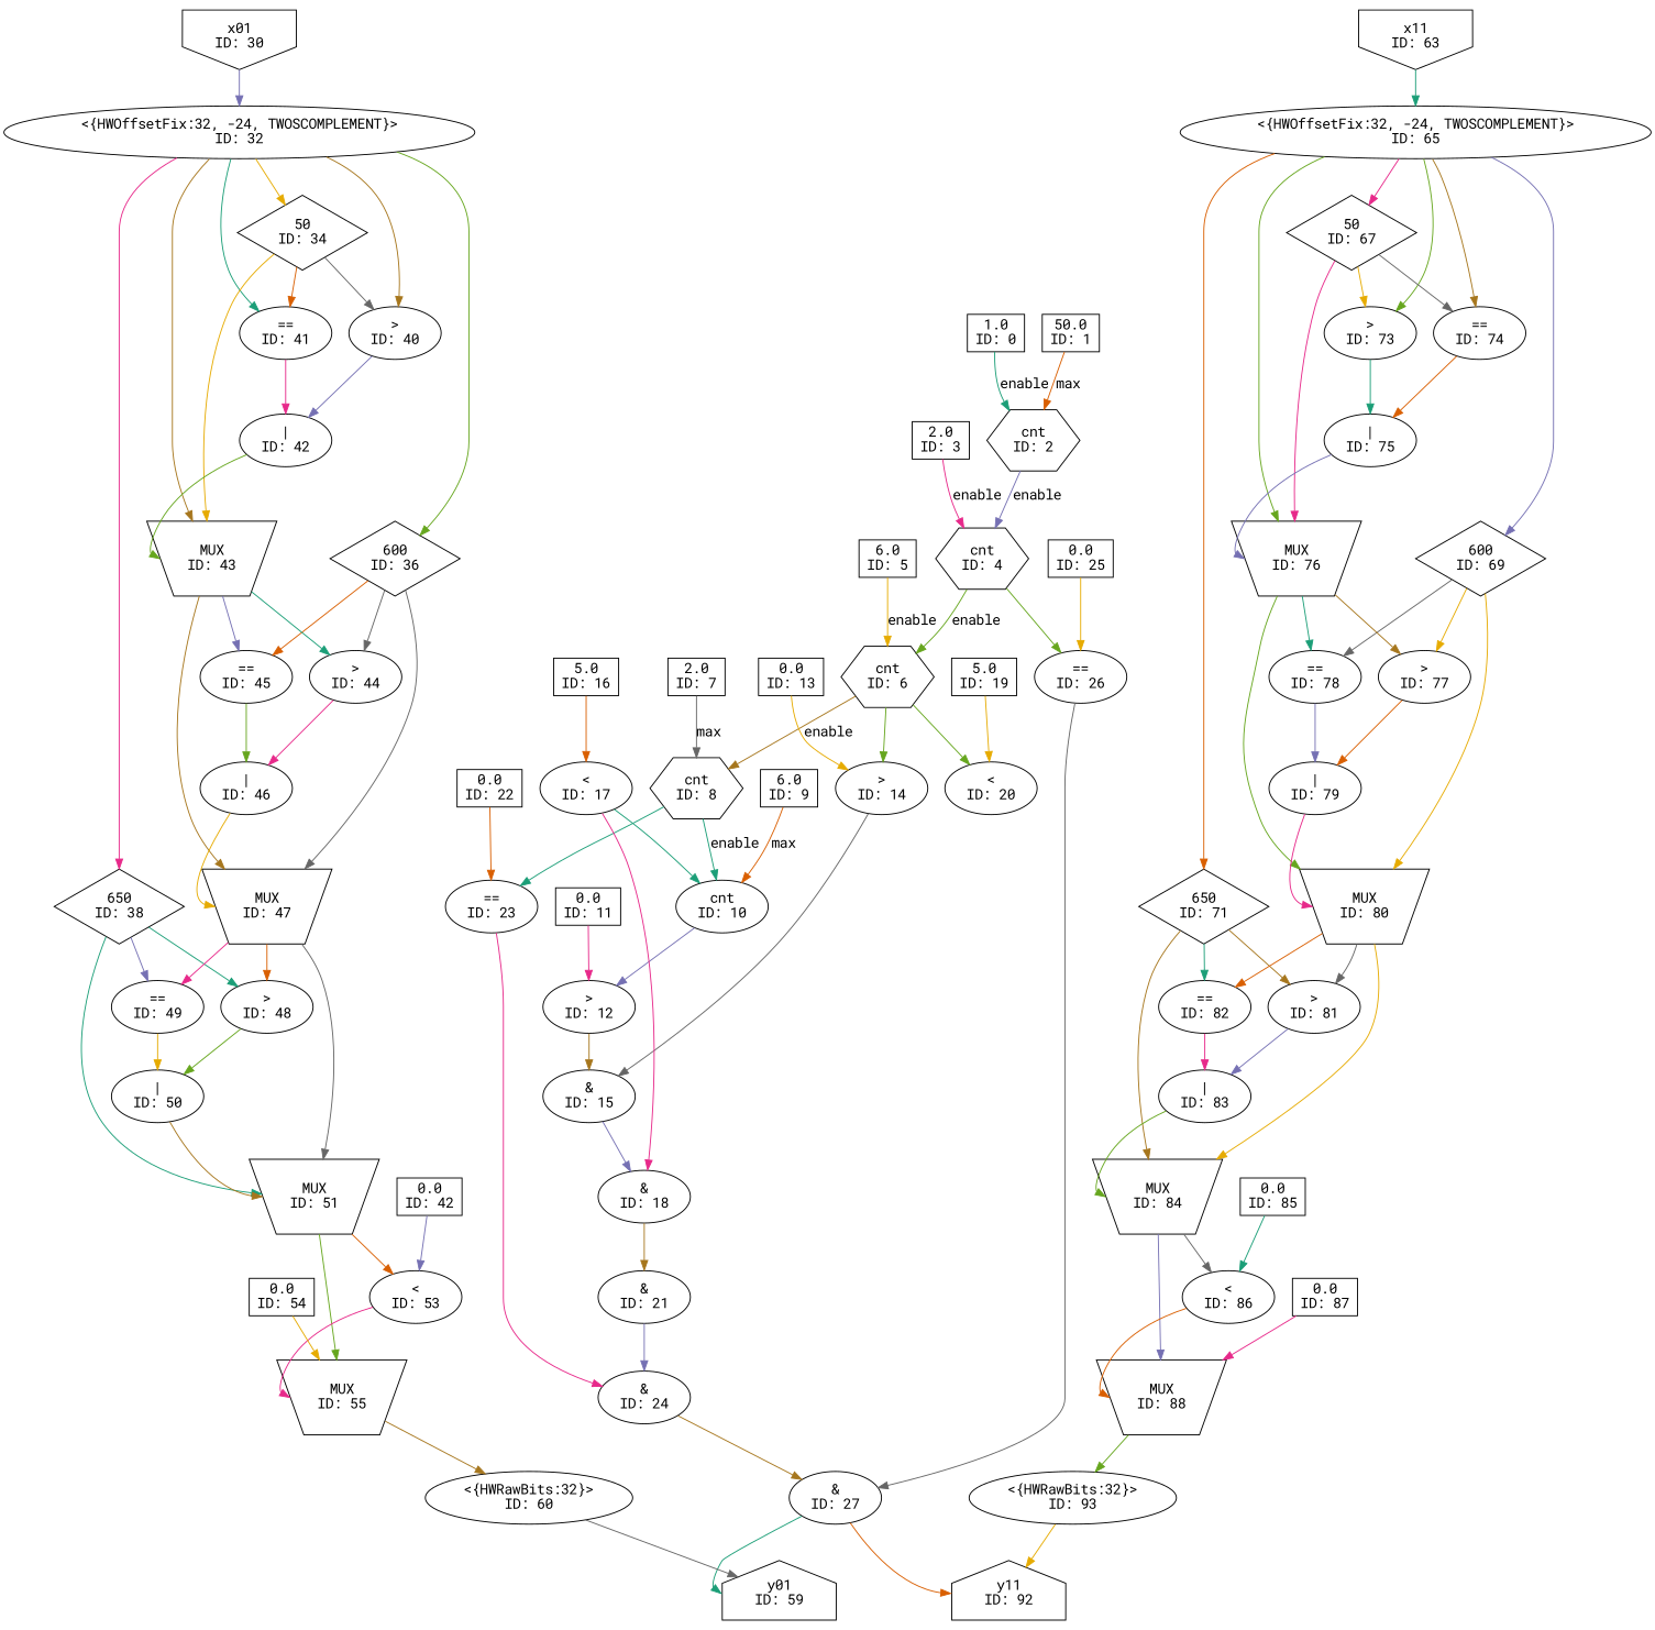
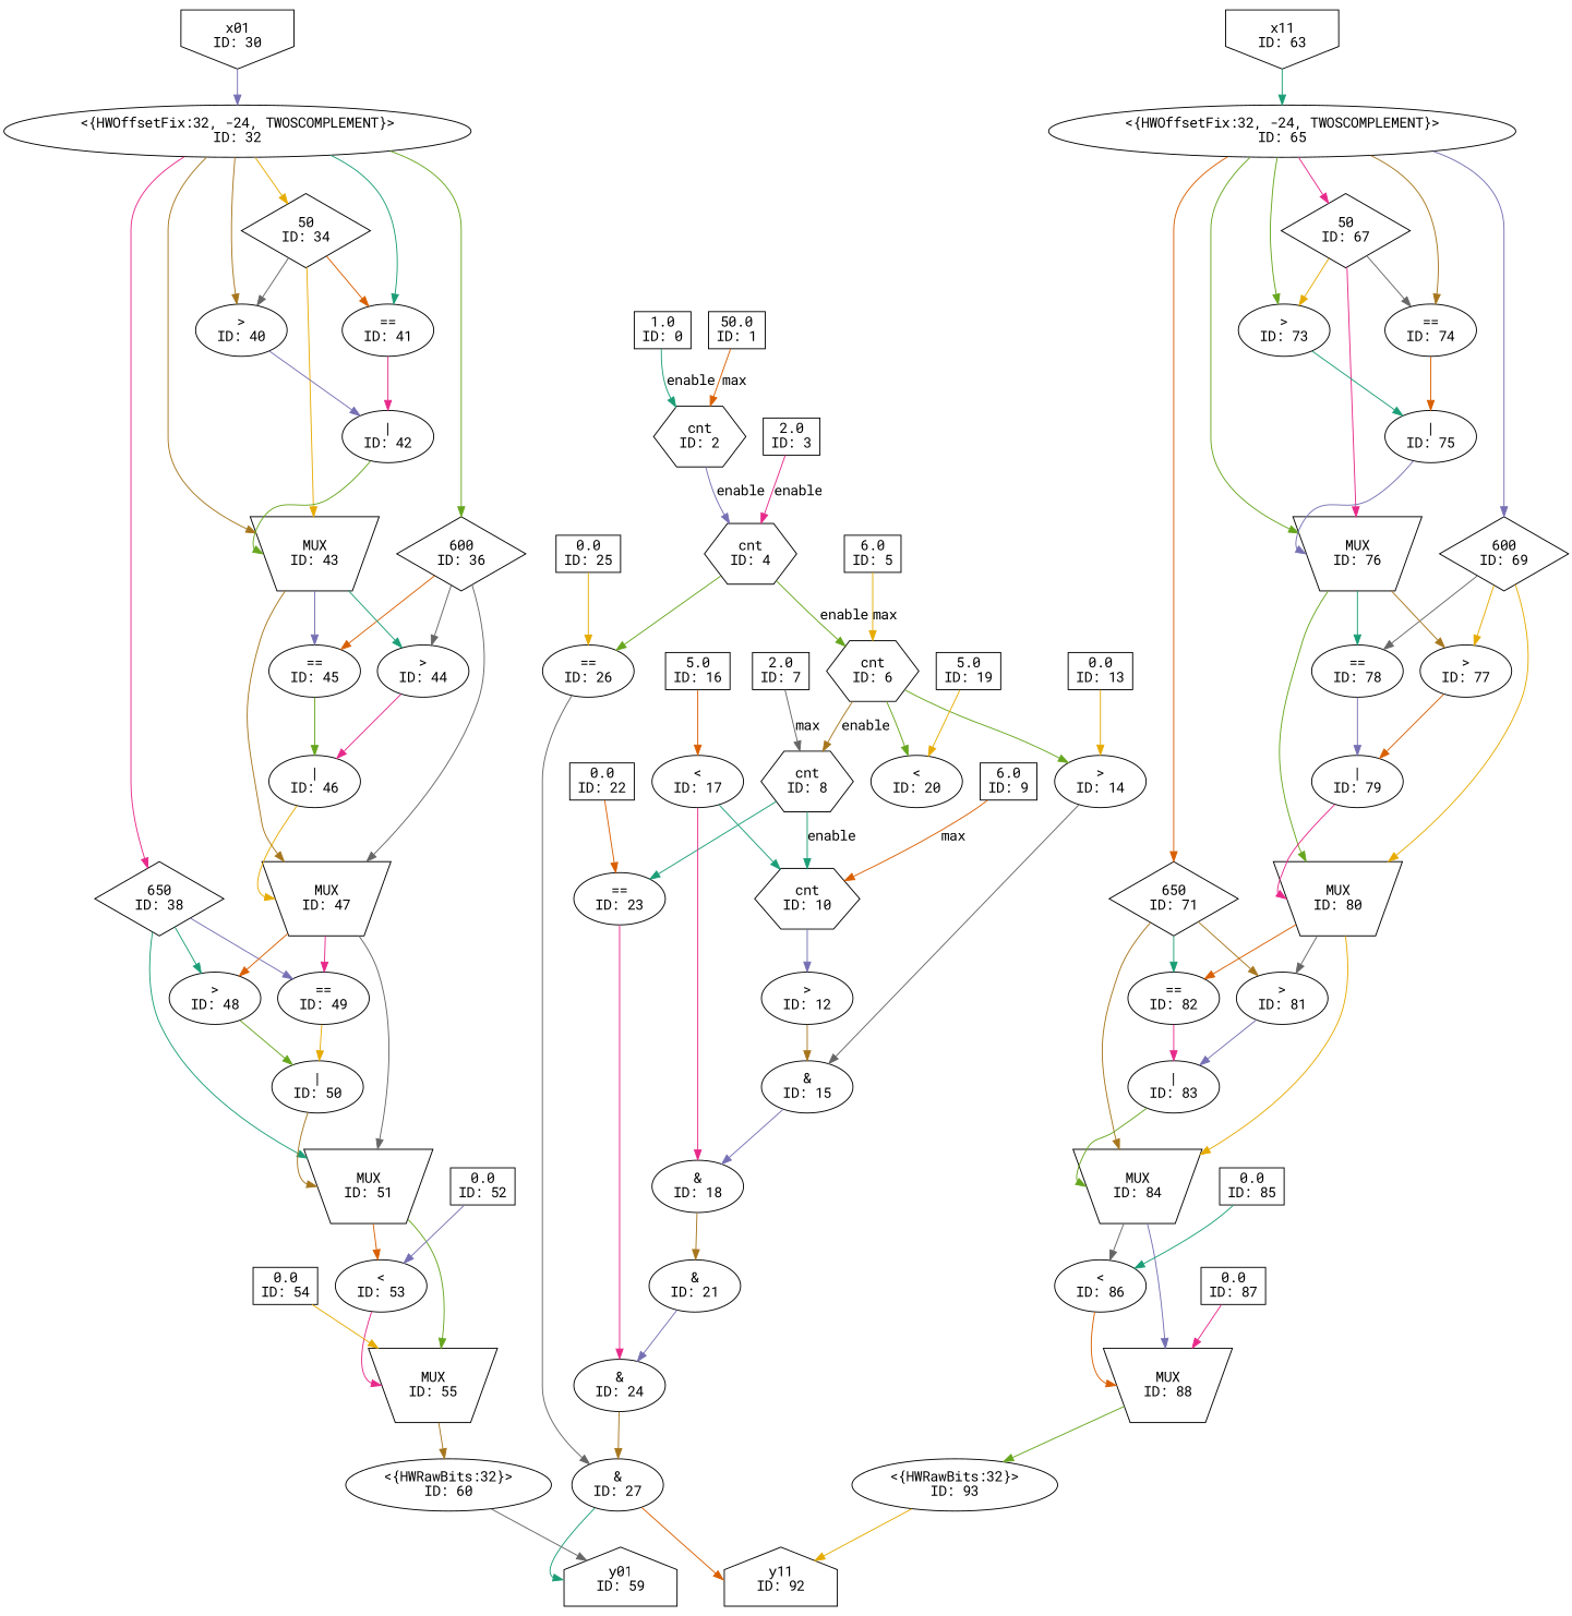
  digraph {
    fontname="Roboto Mono"
    node [fontname="Roboto Mono"]
    edge [color="/dark28/1" fontname="Roboto Mono" photon_data="EDGE,SrcNode:32,SrcNodePort:output"]
    n1 [label="1.0\nID: 0" shape=box]
    n2 [label="cnt\nID: 2" shape=hexagon]
    n3 [label="cnt\nID: 4" shape=hexagon]
    n4 [label="50.0\nID: 1" shape=box]
    n5 [label="cnt\nID: 6" shape=hexagon]
    n6 [label="==\nID: 26"]
    n7 [label="2.0\nID: 3" shape=box]
    n8 [label="cnt\nID: 8" shape=hexagon]
    n9 [label=">\nID: 14"]
    n10 [label="<\nID: 20"]
    n11 [label="&\nID: 27"]
    n12 [label="6.0\nID: 5" shape=box]
-   n13 [label="cnt\nID: 10" shape=ellipse]
+   n13 [label="cnt\nID: 10" shape=hexagon]
    n14 [label="==\nID: 23"]
    n15 [label="&\nID: 15"]
    n16 [label="2.0\nID: 7" shape=box]
    n17 [label=">\nID: 12"]
    n18 [label="&\nID: 24"]
    n19 [label="6.0\nID: 9" shape=box]
    n20 [label="<\nID: 17"]
    n21 [label="&\nID: 18"]
-   n22 [label="0.0\nID: 11" shape=box]
    n23 [label="0.0\nID: 13" shape=box]
    n24 [label="&\nID: 21"]
    n25 [label="5.0\nID: 16" shape=box]
    n26 [label="5.0\nID: 19" shape=box]
    n27 [label="0.0\nID: 22" shape=box]
    n28 [label="y01\nID: 59" shape=house]
    n29 [label="y11\nID: 92" shape=house]
    n30 [label="0.0\nID: 25" shape=box]
    n31 [label="x01\nID: 30" shape=invhouse]
    n32 [label="<{HWOffsetFix:32, -24, TWOSCOMPLEMENT}>\nID: 32"]
    n33 [label="650\nID: 38" shape=diamond]
    n34 [label="600\nID: 36" shape=diamond]
    n35 [label="50\nID: 34" shape=diamond]
    n36 [label=">\nID: 40"]
    n37 [label="==\nID: 41"]
    n38 [height=0.5 label="MUX\nID: 43" shape=invtrapezium]
    n39 [label=">\nID: 48"]
    n40 [label="==\nID: 49"]
    n41 [height=0.5 label="MUX\nID: 51" shape=invtrapezium]
    n42 [label=">\nID: 44"]
    n43 [label="==\nID: 45"]
    n44 [height=0.5 label="MUX\nID: 47" shape=invtrapezium]
    n45 [label="|\nID: 42"]
    n46 [label="|\nID: 50"]
    n47 [label="<\nID: 53"]
    n48 [height=0.5 label="MUX\nID: 55" shape=invtrapezium]
    n49 [label="|\nID: 46"]
    n50 [label="<{HWRawBits:32}>\nID: 60"]
-   n51 [label="0.0\nID: 42" shape=box]
+   n51 [label="0.0\nID: 52" shape=box]
    n52 [label="0.0\nID: 54" shape=box]
    n53 [label="x11\nID: 63" shape=invhouse]
    n54 [label="<{HWOffsetFix:32, -24, TWOSCOMPLEMENT}>\nID: 65"]
    n55 [label="650\nID: 71" shape=diamond]
    n56 [label="600\nID: 69" shape=diamond]
    n57 [label="50\nID: 67" shape=diamond]
    n58 [label=">\nID: 73"]
    n59 [label="==\nID: 74"]
    n60 [height=0.5 label="MUX\nID: 76" shape=invtrapezium]
    n61 [label=">\nID: 81"]
    n62 [label="==\nID: 82"]
    n63 [height=0.5 label="MUX\nID: 84" shape=invtrapezium]
    n64 [label=">\nID: 77"]
    n65 [label="==\nID: 78"]
    n66 [height=0.5 label="MUX\nID: 80" shape=invtrapezium]
    n67 [label="|\nID: 75"]
    n68 [label="|\nID: 83"]
    n69 [label="<\nID: 86"]
    n70 [height=0.5 label="MUX\nID: 88" shape=invtrapezium]
    n71 [label="|\nID: 79"]
    n72 [label="<{HWRawBits:32}>\nID: 93"]
    n73 [label="0.0\nID: 85" shape=box]
    n74 [label="0.0\nID: 87" shape=box]
    n1 -> n2 [label=enable photon_data="EDGE,SrcNode:0,SrcNodePort:value"]
    n2 -> n3 [color="/dark28/3" label=enable photon_data="EDGE,SrcNode:2,SrcNodePort:wrap"]
    n3 -> n5 [color="/dark28/5" label=enable photon_data="EDGE,SrcNode:4,SrcNodePort:wrap"]
    n3 -> n6 [color="/dark28/5" photon_data="EDGE,SrcNode:4,SrcNodePort:count"]
    n4 -> n2 [color="/dark28/2" label=max photon_data="EDGE,SrcNode:1,SrcNodePort:value"]
    n5 -> n8 [color="/dark28/7" label=enable photon_data="EDGE,SrcNode:6,SrcNodePort:wrap"]
    n5 -> n9 [color="/dark28/5" photon_data="EDGE,SrcNode:6,SrcNodePort:count"]
    n5 -> n10 [color="/dark28/5" photon_data="EDGE,SrcNode:6,SrcNodePort:count"]
    n6 -> n11 [color="/dark28/8" photon_data="EDGE,SrcNode:26,SrcNodePort:result"]
    n7 -> n3 [color="/dark28/4" label=enable photon_data="EDGE,SrcNode:3,SrcNodePort:value"]
    n8 -> n13 [label=enable photon_data="EDGE,SrcNode:8,SrcNodePort:wrap"]
    n8 -> n14 [photon_data="EDGE,SrcNode:8,SrcNodePort:count"]
    n9 -> n15 [color="/dark28/8" photon_data="EDGE,SrcNode:14,SrcNodePort:result"]
    n11 -> n28 [headport=w photon_data=""]
    n11 -> n29 [color="/dark28/2" headport=w photon_data=""]
-   n12 -> n5 [color="/dark28/6" label=enable photon_data="EDGE,SrcNode:5,SrcNodePort:value"]
+   n12 -> n5 [color="/dark28/6" label=max photon_data="EDGE,SrcNode:5,SrcNodePort:value"]
    n13 -> n17 [color="/dark28/3" photon_data="EDGE,SrcNode:10,SrcNodePort:count"]
    n14 -> n18 [color="/dark28/4" photon_data="EDGE,SrcNode:23,SrcNodePort:result"]
    n15 -> n21 [color="/dark28/3" photon_data="EDGE,SrcNode:15,SrcNodePort:result"]
    n16 -> n8 [color="/dark28/8" label=max photon_data="EDGE,SrcNode:7,SrcNodePort:value"]
    n17 -> n15 [color="/dark28/7" photon_data="EDGE,SrcNode:12,SrcNodePort:result"]
    n18 -> n11 [color="/dark28/7" photon_data="EDGE,SrcNode:24,SrcNodePort:result"]
    n19 -> n13 [color="/dark28/2" label=max photon_data="EDGE,SrcNode:9,SrcNodePort:value"]
    n20 -> n13 [photon_data="EDGE,SrcNode:10,SrcNodePort:count"]
    n20 -> n21 [color="/dark28/4" photon_data="EDGE,SrcNode:17,SrcNodePort:result"]
    n21 -> n24 [color="/dark28/7" photon_data="EDGE,SrcNode:18,SrcNodePort:result"]
-   n22 -> n17 [color="/dark28/4" photon_data="EDGE,SrcNode:11,SrcNodePort:value"]
    n23 -> n9 [color="/dark28/6" photon_data="EDGE,SrcNode:13,SrcNodePort:value"]
    n24 -> n18 [color="/dark28/3" photon_data="EDGE,SrcNode:21,SrcNodePort:result"]
    n25 -> n20 [color="/dark28/2" photon_data="EDGE,SrcNode:16,SrcNodePort:value"]
    n26 -> n10 [color="/dark28/6" photon_data="EDGE,SrcNode:19,SrcNodePort:value"]
    n27 -> n14 [color="/dark28/2" photon_data="EDGE,SrcNode:22,SrcNodePort:value"]
    n30 -> n6 [color="/dark28/6" photon_data="EDGE,SrcNode:25,SrcNodePort:value"]
    n31 -> n32 [color="/dark28/3" photon_data="EDGE,SrcNode:30,SrcNodePort:data"]
    n32 -> n33 [color="/dark28/4"]
    n32 -> n34 [color="/dark28/5"]
    n32 -> n35 [color="/dark28/6"]
    n32 -> n36 [color="/dark28/7"]
    n32 -> n37
    n32 -> n38 [color="/dark28/7"]
    n33 -> n39 [photon_data="EDGE,SrcNode:38,SrcNodePort:output"]
    n33 -> n40 [color="/dark28/3" photon_data="EDGE,SrcNode:38,SrcNodePort:output"]
    n33 -> n41 [photon_data="EDGE,SrcNode:38,SrcNodePort:output"]
    n34 -> n42 [color="/dark28/8" photon_data="EDGE,SrcNode:36,SrcNodePort:output"]
    n34 -> n43 [color="/dark28/2" photon_data="EDGE,SrcNode:36,SrcNodePort:output"]
    n34 -> n44 [color="/dark28/8" photon_data="EDGE,SrcNode:36,SrcNodePort:output"]
    n35 -> n36 [color="/dark28/8" photon_data="EDGE,SrcNode:34,SrcNodePort:output"]
    n35 -> n37 [color="/dark28/2" photon_data="EDGE,SrcNode:34,SrcNodePort:output"]
    n35 -> n38 [color="/dark28/6" photon_data="EDGE,SrcNode:34,SrcNodePort:output"]
    n36 -> n45 [color="/dark28/3" photon_data="EDGE,SrcNode:40,SrcNodePort:result"]
    n37 -> n45 [color="/dark28/4" photon_data="EDGE,SrcNode:41,SrcNodePort:result"]
    n38 -> n42 [photon_data="EDGE,SrcNode:43,SrcNodePort:result"]
    n38 -> n43 [color="/dark28/3" photon_data="EDGE,SrcNode:43,SrcNodePort:result"]
    n38 -> n44 [color="/dark28/7" photon_data="EDGE,SrcNode:43,SrcNodePort:result"]
    n39 -> n46 [color="/dark28/5" photon_data="EDGE,SrcNode:48,SrcNodePort:result"]
    n40 -> n46 [color="/dark28/6" photon_data="EDGE,SrcNode:49,SrcNodePort:result"]
    n41 -> n47 [color="/dark28/2" photon_data="EDGE,SrcNode:51,SrcNodePort:result"]
    n41 -> n48 [color="/dark28/5" photon_data="EDGE,SrcNode:51,SrcNodePort:result"]
    n42 -> n49 [color="/dark28/4" photon_data="EDGE,SrcNode:44,SrcNodePort:result"]
    n43 -> n49 [color="/dark28/5" photon_data="EDGE,SrcNode:45,SrcNodePort:result"]
    n44 -> n39 [color="/dark28/2" photon_data="EDGE,SrcNode:47,SrcNodePort:result"]
    n44 -> n40 [color="/dark28/4" photon_data="EDGE,SrcNode:47,SrcNodePort:result"]
    n44 -> n41 [color="/dark28/8" photon_data="EDGE,SrcNode:47,SrcNodePort:result"]
    n45 -> n38 [color="/dark28/5" headport=w photon_data="EDGE,SrcNode:42,SrcNodePort:result"]
    n46 -> n41 [color="/dark28/7" headport=w photon_data="EDGE,SrcNode:50,SrcNodePort:result"]
    n47 -> n48 [color="/dark28/4" headport=w photon_data="EDGE,SrcNode:53,SrcNodePort:result"]
    n48 -> n50 [color="/dark28/7" photon_data="EDGE,SrcNode:55,SrcNodePort:result"]
    n49 -> n44 [color="/dark28/6" headport=w photon_data="EDGE,SrcNode:46,SrcNodePort:result"]
    n50 -> n28 [color="/dark28/8" photon_data="EDGE,SrcNode:60,SrcNodePort:output"]
    n51 -> n47 [color="/dark28/3" photon_data="EDGE,SrcNode:52,SrcNodePort:value"]
    n52 -> n48 [color="/dark28/6" photon_data="EDGE,SrcNode:54,SrcNodePort:value"]
    n53 -> n54 [photon_data="EDGE,SrcNode:63,SrcNodePort:data"]
    n54 -> n55 [color="/dark28/2" photon_data="EDGE,SrcNode:65,SrcNodePort:output"]
    n54 -> n56 [color="/dark28/3" photon_data="EDGE,SrcNode:65,SrcNodePort:output"]
    n54 -> n57 [color="/dark28/4" photon_data="EDGE,SrcNode:65,SrcNodePort:output"]
    n54 -> n58 [color="/dark28/5" photon_data="EDGE,SrcNode:65,SrcNodePort:output"]
    n54 -> n59 [color="/dark28/7" photon_data="EDGE,SrcNode:65,SrcNodePort:output"]
    n54 -> n60 [color="/dark28/5" photon_data="EDGE,SrcNode:65,SrcNodePort:output"]
    n55 -> n61 [color="/dark28/7" photon_data="EDGE,SrcNode:71,SrcNodePort:output"]
    n55 -> n62 [photon_data="EDGE,SrcNode:71,SrcNodePort:output"]
    n55 -> n63 [color="/dark28/7" photon_data="EDGE,SrcNode:71,SrcNodePort:output"]
    n56 -> n64 [color="/dark28/6" photon_data="EDGE,SrcNode:69,SrcNodePort:output"]
    n56 -> n65 [color="/dark28/8" photon_data="EDGE,SrcNode:69,SrcNodePort:output"]
    n56 -> n66 [color="/dark28/6" photon_data="EDGE,SrcNode:69,SrcNodePort:output"]
    n57 -> n58 [color="/dark28/6" photon_data="EDGE,SrcNode:67,SrcNodePort:output"]
    n57 -> n59 [color="/dark28/8" photon_data="EDGE,SrcNode:67,SrcNodePort:output"]
    n57 -> n60 [color="/dark28/4" photon_data="EDGE,SrcNode:67,SrcNodePort:output"]
    n58 -> n67 [photon_data="EDGE,SrcNode:73,SrcNodePort:result"]
    n59 -> n67 [color="/dark28/2" photon_data="EDGE,SrcNode:74,SrcNodePort:result"]
    n60 -> n64 [color="/dark28/7" photon_data="EDGE,SrcNode:76,SrcNodePort:result"]
    n60 -> n65 [photon_data="EDGE,SrcNode:76,SrcNodePort:result"]
    n60 -> n66 [color="/dark28/5" photon_data="EDGE,SrcNode:76,SrcNodePort:result"]
    n61 -> n68 [color="/dark28/3" photon_data="EDGE,SrcNode:81,SrcNodePort:result"]
    n62 -> n68 [color="/dark28/4" photon_data="EDGE,SrcNode:82,SrcNodePort:result"]
    n63 -> n69 [color="/dark28/8" photon_data="EDGE,SrcNode:84,SrcNodePort:result"]
    n63 -> n70 [color="/dark28/3" photon_data="EDGE,SrcNode:84,SrcNodePort:result"]
    n64 -> n71 [color="/dark28/2" photon_data="EDGE,SrcNode:77,SrcNodePort:result"]
    n65 -> n71 [color="/dark28/3" photon_data="EDGE,SrcNode:78,SrcNodePort:result"]
    n66 -> n61 [color="/dark28/8" photon_data="EDGE,SrcNode:80,SrcNodePort:result"]
    n66 -> n62 [color="/dark28/2" photon_data="EDGE,SrcNode:80,SrcNodePort:result"]
    n66 -> n63 [color="/dark28/6" photon_data="EDGE,SrcNode:80,SrcNodePort:result"]
    n67 -> n60 [color="/dark28/3" headport=w photon_data="EDGE,SrcNode:75,SrcNodePort:result"]
    n68 -> n63 [color="/dark28/5" headport=w photon_data="EDGE,SrcNode:83,SrcNodePort:result"]
    n69 -> n70 [color="/dark28/2" headport=w photon_data="EDGE,SrcNode:86,SrcNodePort:result"]
    n70 -> n72 [color="/dark28/5" photon_data="EDGE,SrcNode:88,SrcNodePort:result"]
    n71 -> n66 [color="/dark28/4" headport=w photon_data="EDGE,SrcNode:79,SrcNodePort:result"]
    n72 -> n29 [color="/dark28/6" photon_data="EDGE,SrcNode:93,SrcNodePort:output"]
    n73 -> n69 [photon_data="EDGE,SrcNode:85,SrcNodePort:value"]
    n74 -> n70 [color="/dark28/4" photon_data="EDGE,SrcNode:87,SrcNodePort:value"]
  }
